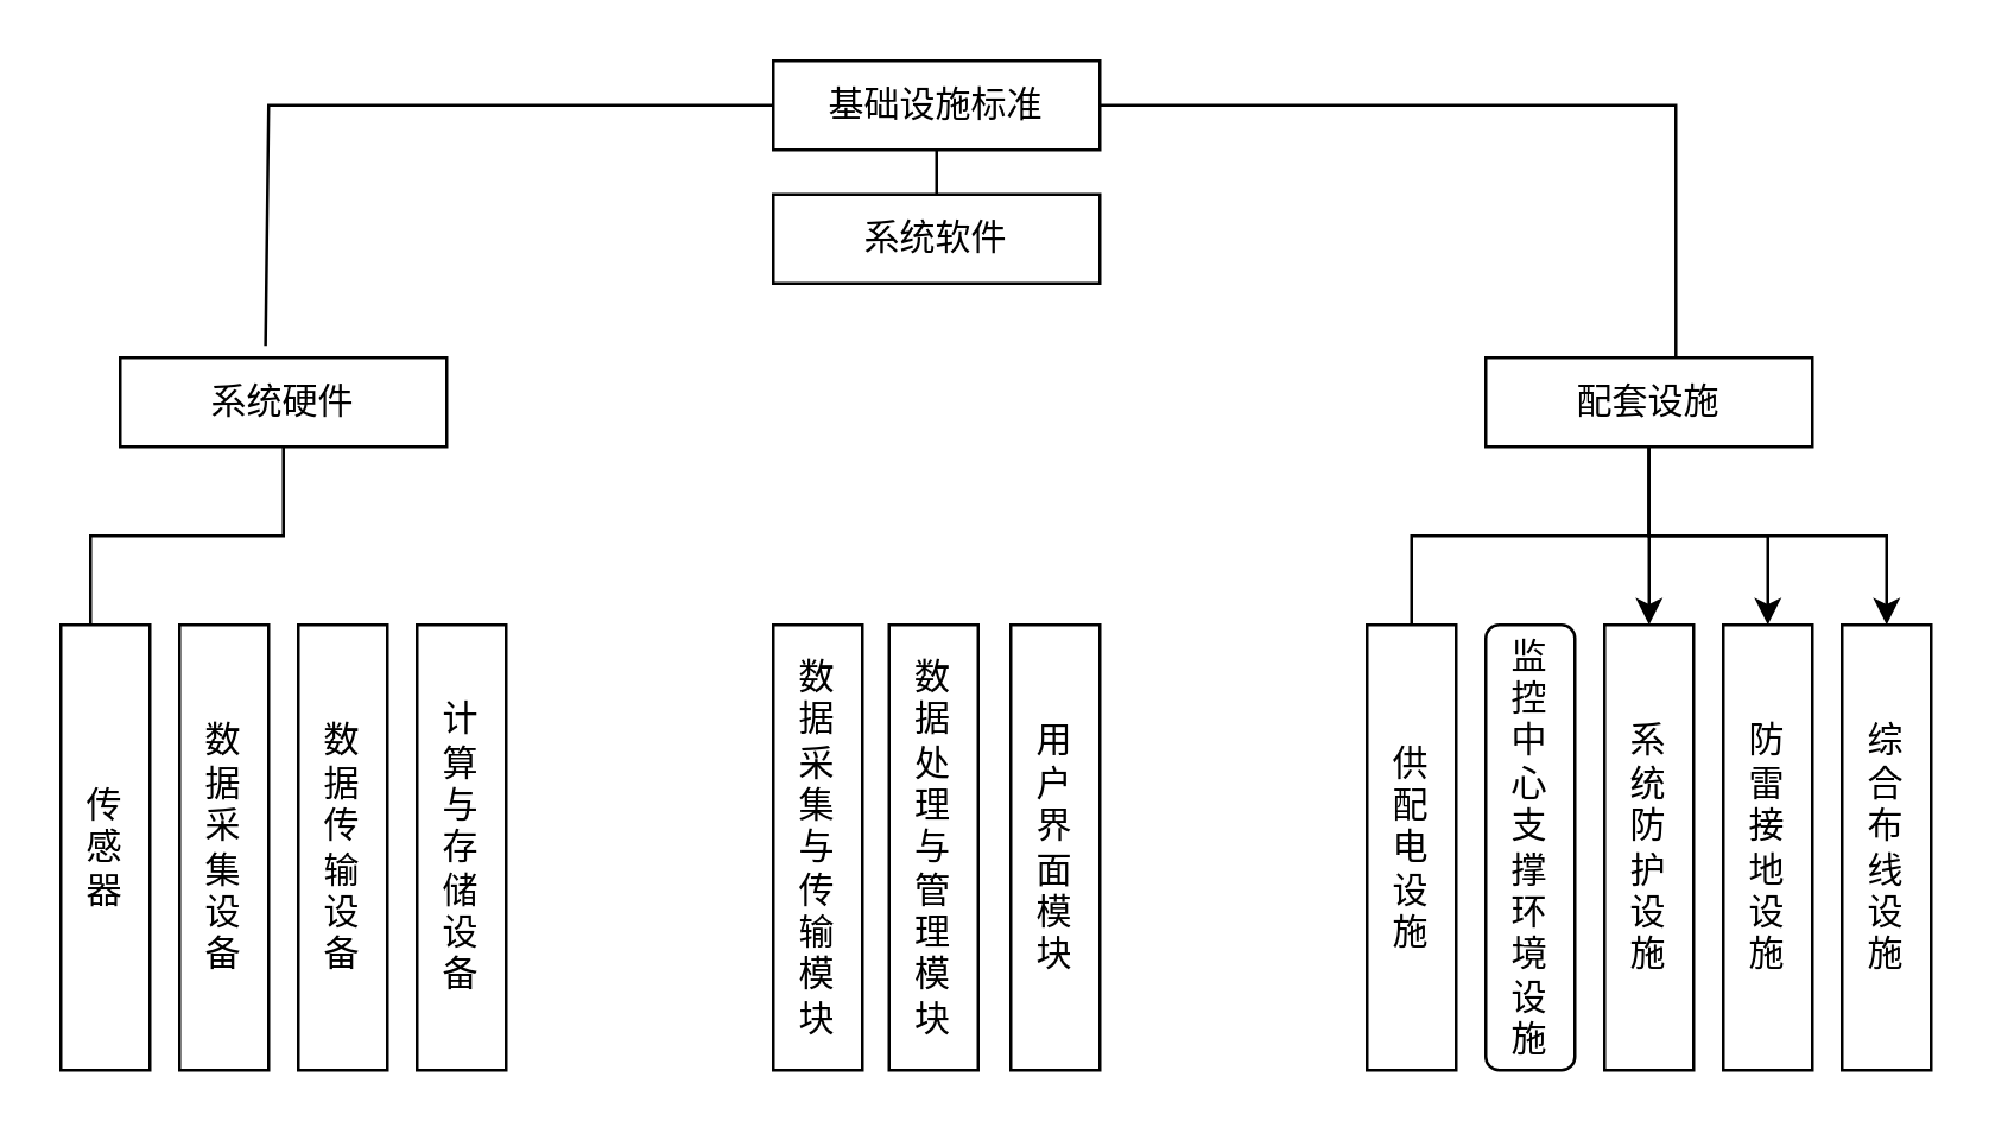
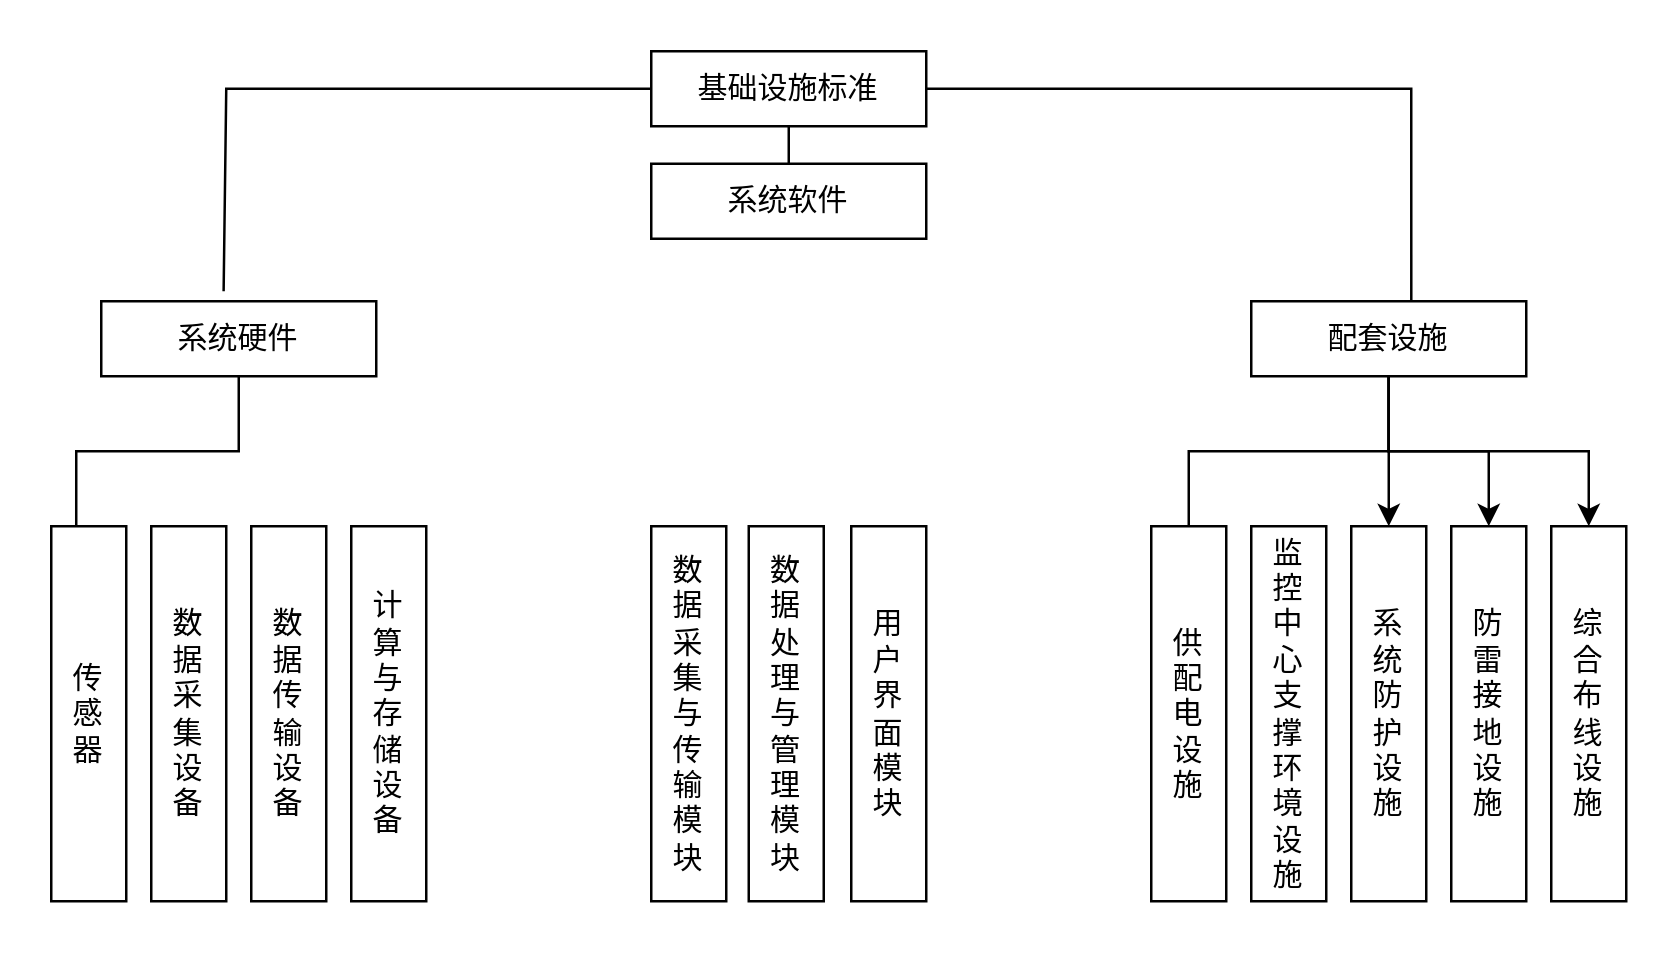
  <mxCell id="0" />
  <mxCell id="1" parent="0" />
  <mxCell id="2" style="edgeStyle=orthogonalEdgeStyle;rounded=0;orthogonalLoop=1;jettySize=auto;html=1;entryX=0.333;entryY=0.2;entryDx=0;entryDy=0;entryPerimeter=0;" edge="1" parent="1" source="4" target="12"><mxGeometry relative="1" as="geometry" /></mxCell>
  <mxCell id="3" value="基础设施标准" style="rounded=0;whiteSpace=wrap;html=1;" vertex="1" parent="1"><mxGeometry x="260" y="20" width="110" height="30" as="geometry" /></mxCell>
  <mxCell id="4" value="系统硬件" style="rounded=0;whiteSpace=wrap;html=1;" vertex="1" parent="1"><mxGeometry x="40" y="120" width="110" height="30" as="geometry" /></mxCell>
  <mxCell id="5" value="系统软件" style="rounded=0;whiteSpace=wrap;html=1;" vertex="1" parent="1"><mxGeometry x="260" y="65" width="110" height="30" as="geometry" /></mxCell>
  <mxCell id="6" style="edgeStyle=orthogonalEdgeStyle;rounded=0;orthogonalLoop=1;jettySize=auto;html=1;" edge="1" parent="1" source="10"><mxGeometry relative="1" as="geometry"><mxPoint x="470" y="220" as="targetPoint" /><Array as="points"><mxPoint x="555" y="180" /><mxPoint x="475" y="180" /><mxPoint x="475" y="220" /></Array></mxGeometry></mxCell>
  <mxCell id="7" style="edgeStyle=orthogonalEdgeStyle;rounded=0;orthogonalLoop=1;jettySize=auto;html=1;exitX=0.5;exitY=1;exitDx=0;exitDy=0;" edge="1" parent="1" source="10" target="21"><mxGeometry relative="1" as="geometry" /></mxCell>
  <mxCell id="8" style="edgeStyle=orthogonalEdgeStyle;rounded=0;orthogonalLoop=1;jettySize=auto;html=1;exitX=0.5;exitY=1;exitDx=0;exitDy=0;" edge="1" parent="1" source="10" target="22"><mxGeometry relative="1" as="geometry" /></mxCell>
  <mxCell id="9" style="edgeStyle=orthogonalEdgeStyle;rounded=0;orthogonalLoop=1;jettySize=auto;html=1;exitX=0.5;exitY=1;exitDx=0;exitDy=0;" edge="1" parent="1" source="10" target="20"><mxGeometry relative="1" as="geometry" /></mxCell>
  <mxCell id="10" value="配套设施" style="rounded=0;whiteSpace=wrap;html=1;" vertex="1" parent="1"><mxGeometry x="500" y="120" width="110" height="30" as="geometry" /></mxCell>
  <mxCell id="11" value="" style="endArrow=none;html=1;rounded=0;entryX=1;entryY=0.5;entryDx=0;entryDy=0;exitX=0.582;exitY=0;exitDx=0;exitDy=0;exitPerimeter=0;" edge="1" parent="1" source="10" target="3"><mxGeometry width="50" height="50" relative="1" as="geometry"><mxPoint x="370" y="320" as="sourcePoint" /><mxPoint x="420" y="270" as="targetPoint" /><Array as="points"><mxPoint x="564" y="35" /></Array></mxGeometry></mxCell>
  <mxCell id="12" value="传&lt;div&gt;感&lt;/div&gt;&lt;div&gt;器&lt;/div&gt;" style="rounded=0;whiteSpace=wrap;html=1;" vertex="1" parent="1"><mxGeometry x="20" y="210" width="30" height="150" as="geometry" /></mxCell>
  <mxCell id="13" value="数&lt;div&gt;据&lt;/div&gt;&lt;div&gt;采&lt;/div&gt;&lt;div&gt;集&lt;/div&gt;&lt;div&gt;设&lt;/div&gt;&lt;div&gt;备&lt;/div&gt;" style="rounded=0;whiteSpace=wrap;html=1;" vertex="1" parent="1"><mxGeometry x="60" y="210" width="30" height="150" as="geometry" /></mxCell>
  <mxCell id="14" value="数&lt;div&gt;据&lt;/div&gt;&lt;div&gt;传&lt;/div&gt;&lt;div&gt;输&lt;/div&gt;&lt;div&gt;设&lt;/div&gt;&lt;div&gt;备&lt;/div&gt;" style="rounded=0;whiteSpace=wrap;html=1;" vertex="1" parent="1"><mxGeometry x="100" y="210" width="30" height="150" as="geometry" /></mxCell>
  <mxCell id="15" value="计&lt;div&gt;算&lt;/div&gt;&lt;div&gt;与&lt;/div&gt;&lt;div&gt;存&lt;/div&gt;&lt;div&gt;储&lt;/div&gt;&lt;div&gt;设&lt;/div&gt;&lt;div&gt;备&lt;/div&gt;" style="rounded=0;whiteSpace=wrap;html=1;" vertex="1" parent="1"><mxGeometry x="140" y="210" width="30" height="150" as="geometry" /></mxCell>
  <mxCell id="16" value="数&lt;div&gt;&lt;span style=&quot;background-color: initial;&quot;&gt;据&lt;/span&gt;&lt;div&gt;采&lt;/div&gt;&lt;div&gt;集&lt;/div&gt;&lt;div&gt;与&lt;/div&gt;&lt;div&gt;传&lt;/div&gt;&lt;div&gt;输&lt;/div&gt;&lt;div&gt;模&lt;/div&gt;&lt;div&gt;块&lt;/div&gt;&lt;/div&gt;" style="rounded=0;whiteSpace=wrap;html=1;" vertex="1" parent="1"><mxGeometry x="260" y="210" width="30" height="150" as="geometry" /></mxCell>
  <mxCell id="17" value="数&lt;div&gt;据&lt;/div&gt;&lt;div&gt;处&lt;/div&gt;&lt;div&gt;理&lt;/div&gt;&lt;div&gt;与&lt;/div&gt;&lt;div&gt;管&lt;/div&gt;&lt;div&gt;理&lt;/div&gt;&lt;div&gt;模&lt;/div&gt;&lt;div&gt;块&lt;/div&gt;" style="rounded=0;whiteSpace=wrap;html=1;" vertex="1" parent="1"><mxGeometry x="299" y="210" width="30" height="150" as="geometry" /></mxCell>
  <mxCell id="18" value="用&lt;div&gt;户&lt;/div&gt;&lt;div&gt;界&lt;/div&gt;&lt;div&gt;面&lt;/div&gt;&lt;div&gt;模&lt;/div&gt;&lt;div&gt;块&lt;/div&gt;" style="rounded=0;whiteSpace=wrap;html=1;" vertex="1" parent="1"><mxGeometry x="340" y="210" width="30" height="150" as="geometry" /></mxCell>
  <mxCell id="19" value="供&lt;div&gt;配&lt;/div&gt;&lt;div&gt;&lt;span style=&quot;background-color: initial;&quot;&gt;电&lt;/span&gt;&lt;/div&gt;&lt;div&gt;设&lt;/div&gt;&lt;div&gt;&lt;span style=&quot;background-color: initial;&quot;&gt;施&lt;/span&gt;&lt;/div&gt;" style="rounded=0;whiteSpace=wrap;html=1;" vertex="1" parent="1"><mxGeometry x="460" y="210" width="30" height="150" as="geometry" /></mxCell>
  <mxCell id="20" value="综&lt;div&gt;合&lt;/div&gt;&lt;div&gt;&lt;div&gt;&lt;span style=&quot;background-color: initial;&quot;&gt;布&lt;/span&gt;&lt;/div&gt;&lt;div&gt;&lt;span style=&quot;background-color: initial;&quot;&gt;线&lt;/span&gt;&lt;/div&gt;&lt;div&gt;&lt;span style=&quot;background-color: initial;&quot;&gt;设&lt;/span&gt;&lt;/div&gt;&lt;div&gt;&lt;span style=&quot;background-color: initial;&quot;&gt;施&lt;/span&gt;&lt;/div&gt;&lt;/div&gt;" style="rounded=0;whiteSpace=wrap;html=1;" vertex="1" parent="1"><mxGeometry x="620" y="210" width="30" height="150" as="geometry" /></mxCell>
  <mxCell id="21" value="系&lt;div&gt;统&lt;/div&gt;&lt;div&gt;防&lt;/div&gt;&lt;div&gt;护&lt;/div&gt;&lt;div&gt;设&lt;/div&gt;&lt;div&gt;施&lt;/div&gt;" style="rounded=0;whiteSpace=wrap;html=1;" vertex="1" parent="1"><mxGeometry x="540" y="210" width="30" height="150" as="geometry" /></mxCell>
  <mxCell id="22" value="防&lt;div&gt;雷&lt;/div&gt;&lt;div&gt;接&lt;/div&gt;&lt;div&gt;地&lt;/div&gt;&lt;div&gt;设&lt;/div&gt;&lt;div&gt;施&lt;/div&gt;" style="rounded=0;whiteSpace=wrap;html=1;" vertex="1" parent="1"><mxGeometry x="580" y="210" width="30" height="150" as="geometry" /></mxCell>
- <mxCell id="23" value="监&lt;div&gt;控&lt;/div&gt;&lt;div&gt;中&lt;/div&gt;&lt;div&gt;心&lt;/div&gt;&lt;div&gt;支&lt;/div&gt;&lt;div&gt;撑&lt;/div&gt;&lt;div&gt;环&lt;/div&gt;&lt;div&gt;境&lt;/div&gt;&lt;div&gt;设&lt;/div&gt;&lt;div&gt;施&lt;/div&gt;" style="whiteSpace=wrap;html=1;rounded=1;" vertex="1" parent="1"><mxGeometry x="500" y="210" width="30" height="150" as="geometry" /></mxCell>
+ <mxCell id="23" value="监&lt;div&gt;控&lt;/div&gt;&lt;div&gt;中&lt;/div&gt;&lt;div&gt;心&lt;/div&gt;&lt;div&gt;支&lt;/div&gt;&lt;div&gt;撑&lt;/div&gt;&lt;div&gt;环&lt;/div&gt;&lt;div&gt;境&lt;/div&gt;&lt;div&gt;设&lt;/div&gt;&lt;div&gt;施&lt;/div&gt;" style="rounded=0;whiteSpace=wrap;html=1;" vertex="1" parent="1"><mxGeometry x="500" y="210" width="30" height="150" as="geometry" /></mxCell>
  <mxCell id="24" value="" style="endArrow=none;html=1;rounded=0;entryX=0;entryY=0.5;entryDx=0;entryDy=0;exitX=0.445;exitY=-0.133;exitDx=0;exitDy=0;exitPerimeter=0;" edge="1" parent="1" source="4" target="3"><mxGeometry width="50" height="50" relative="1" as="geometry"><mxPoint x="60" y="450" as="sourcePoint" /><mxPoint x="110" y="400" as="targetPoint" /><Array as="points"><mxPoint x="90" y="35" /></Array></mxGeometry></mxCell>
  <mxCell id="25" value="" style="endArrow=none;html=1;rounded=0;entryX=0.5;entryY=1;entryDx=0;entryDy=0;" edge="1" parent="1" source="5" target="3"><mxGeometry width="50" height="50" relative="1" as="geometry"><mxPoint x="260" y="480" as="sourcePoint" /><mxPoint x="310" y="430" as="targetPoint" /></mxGeometry></mxCell>
